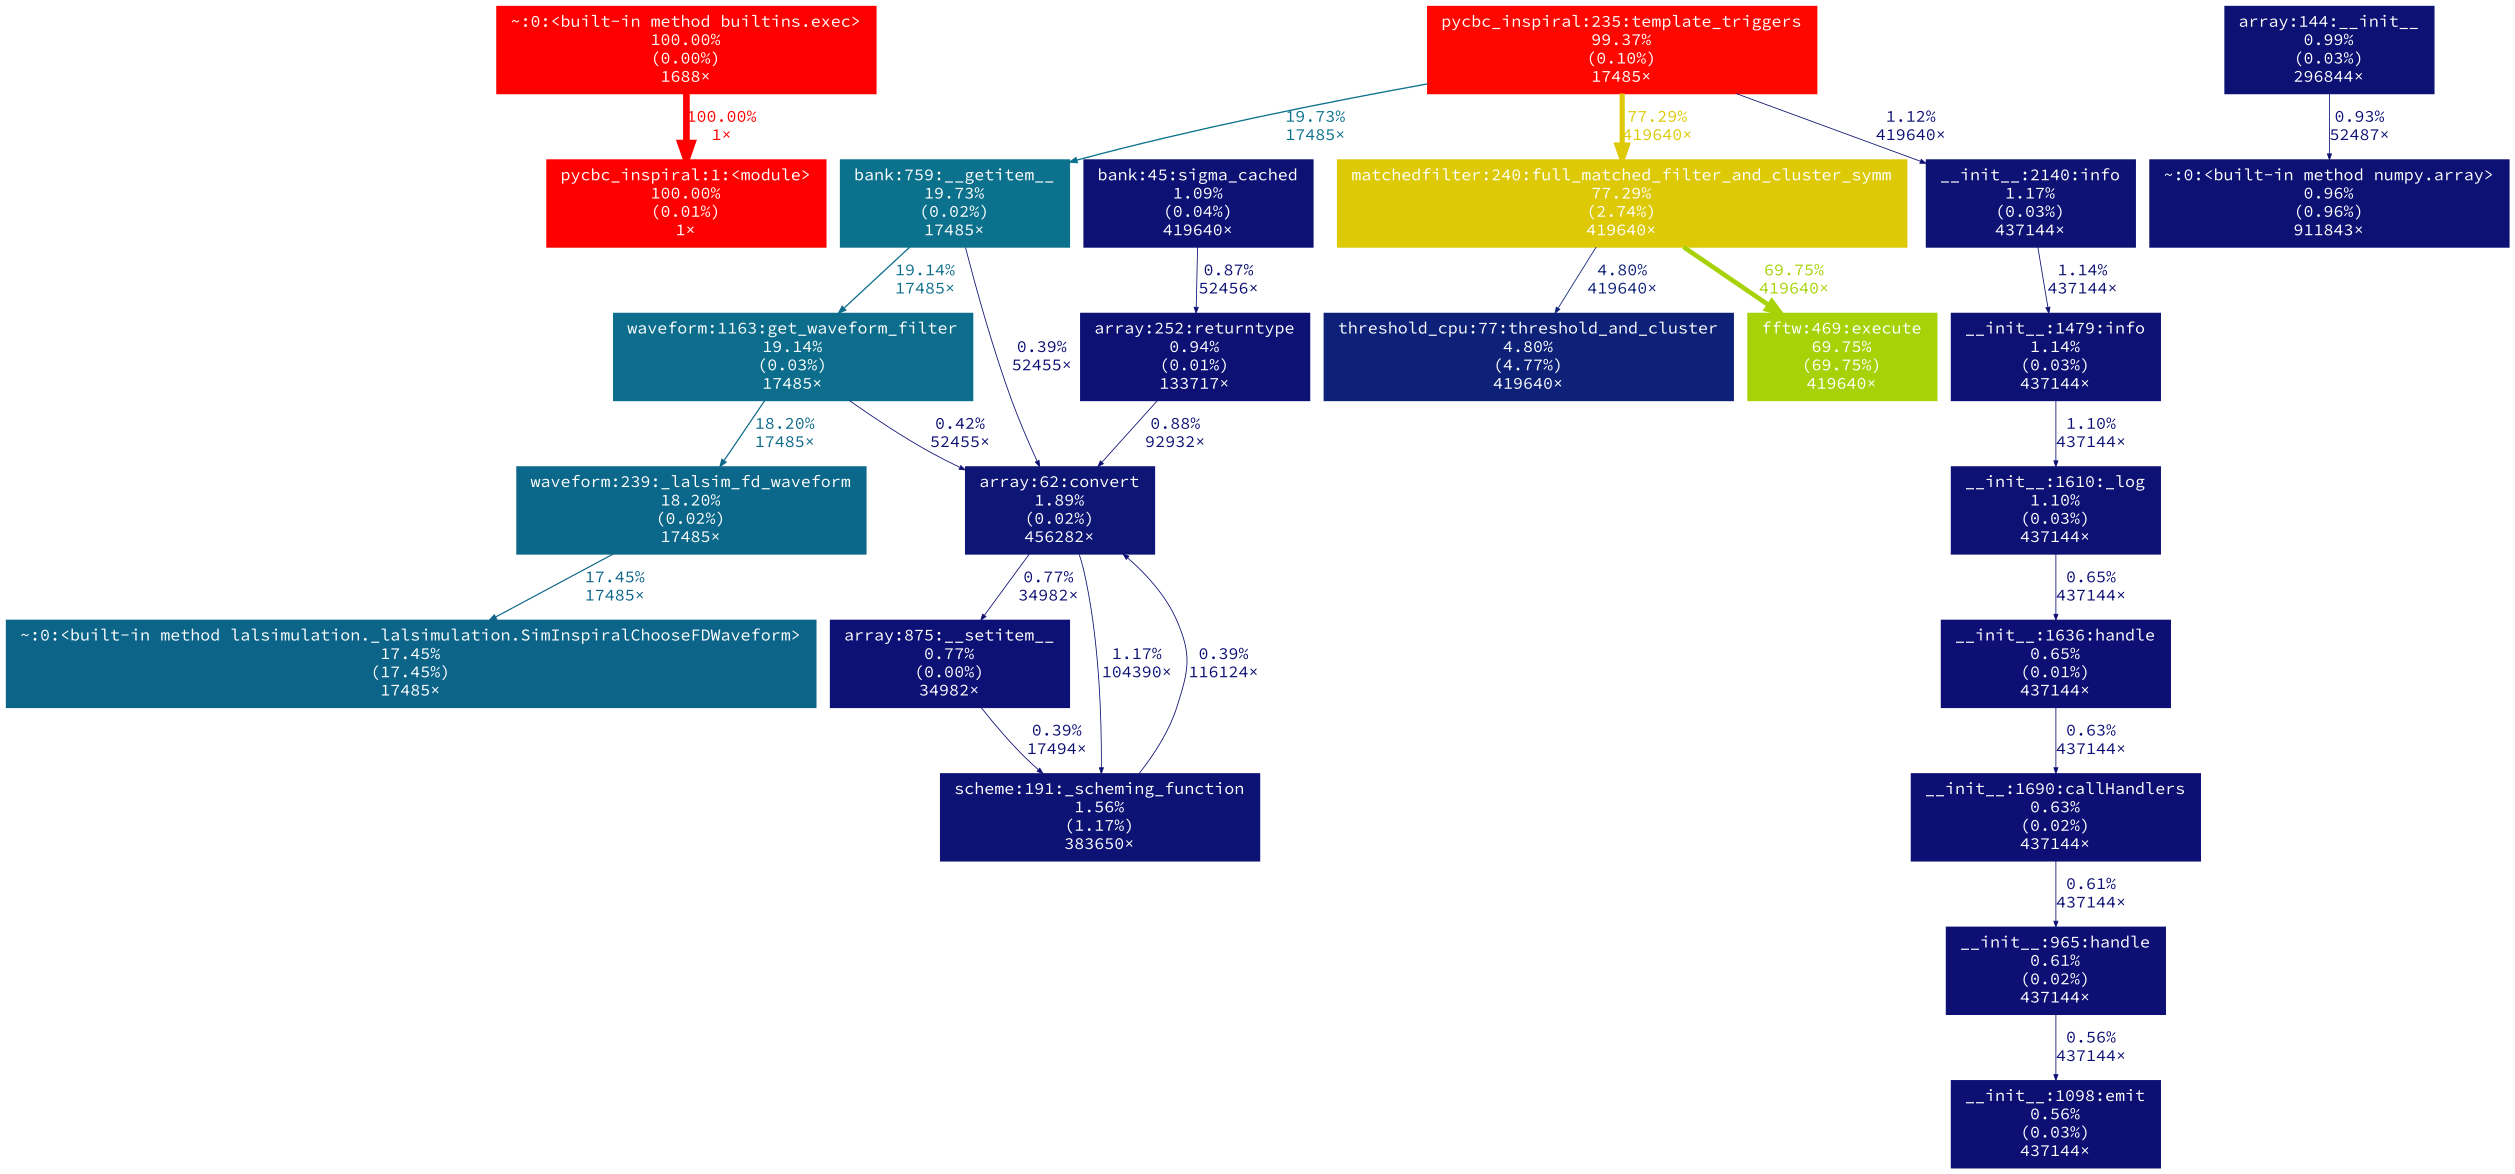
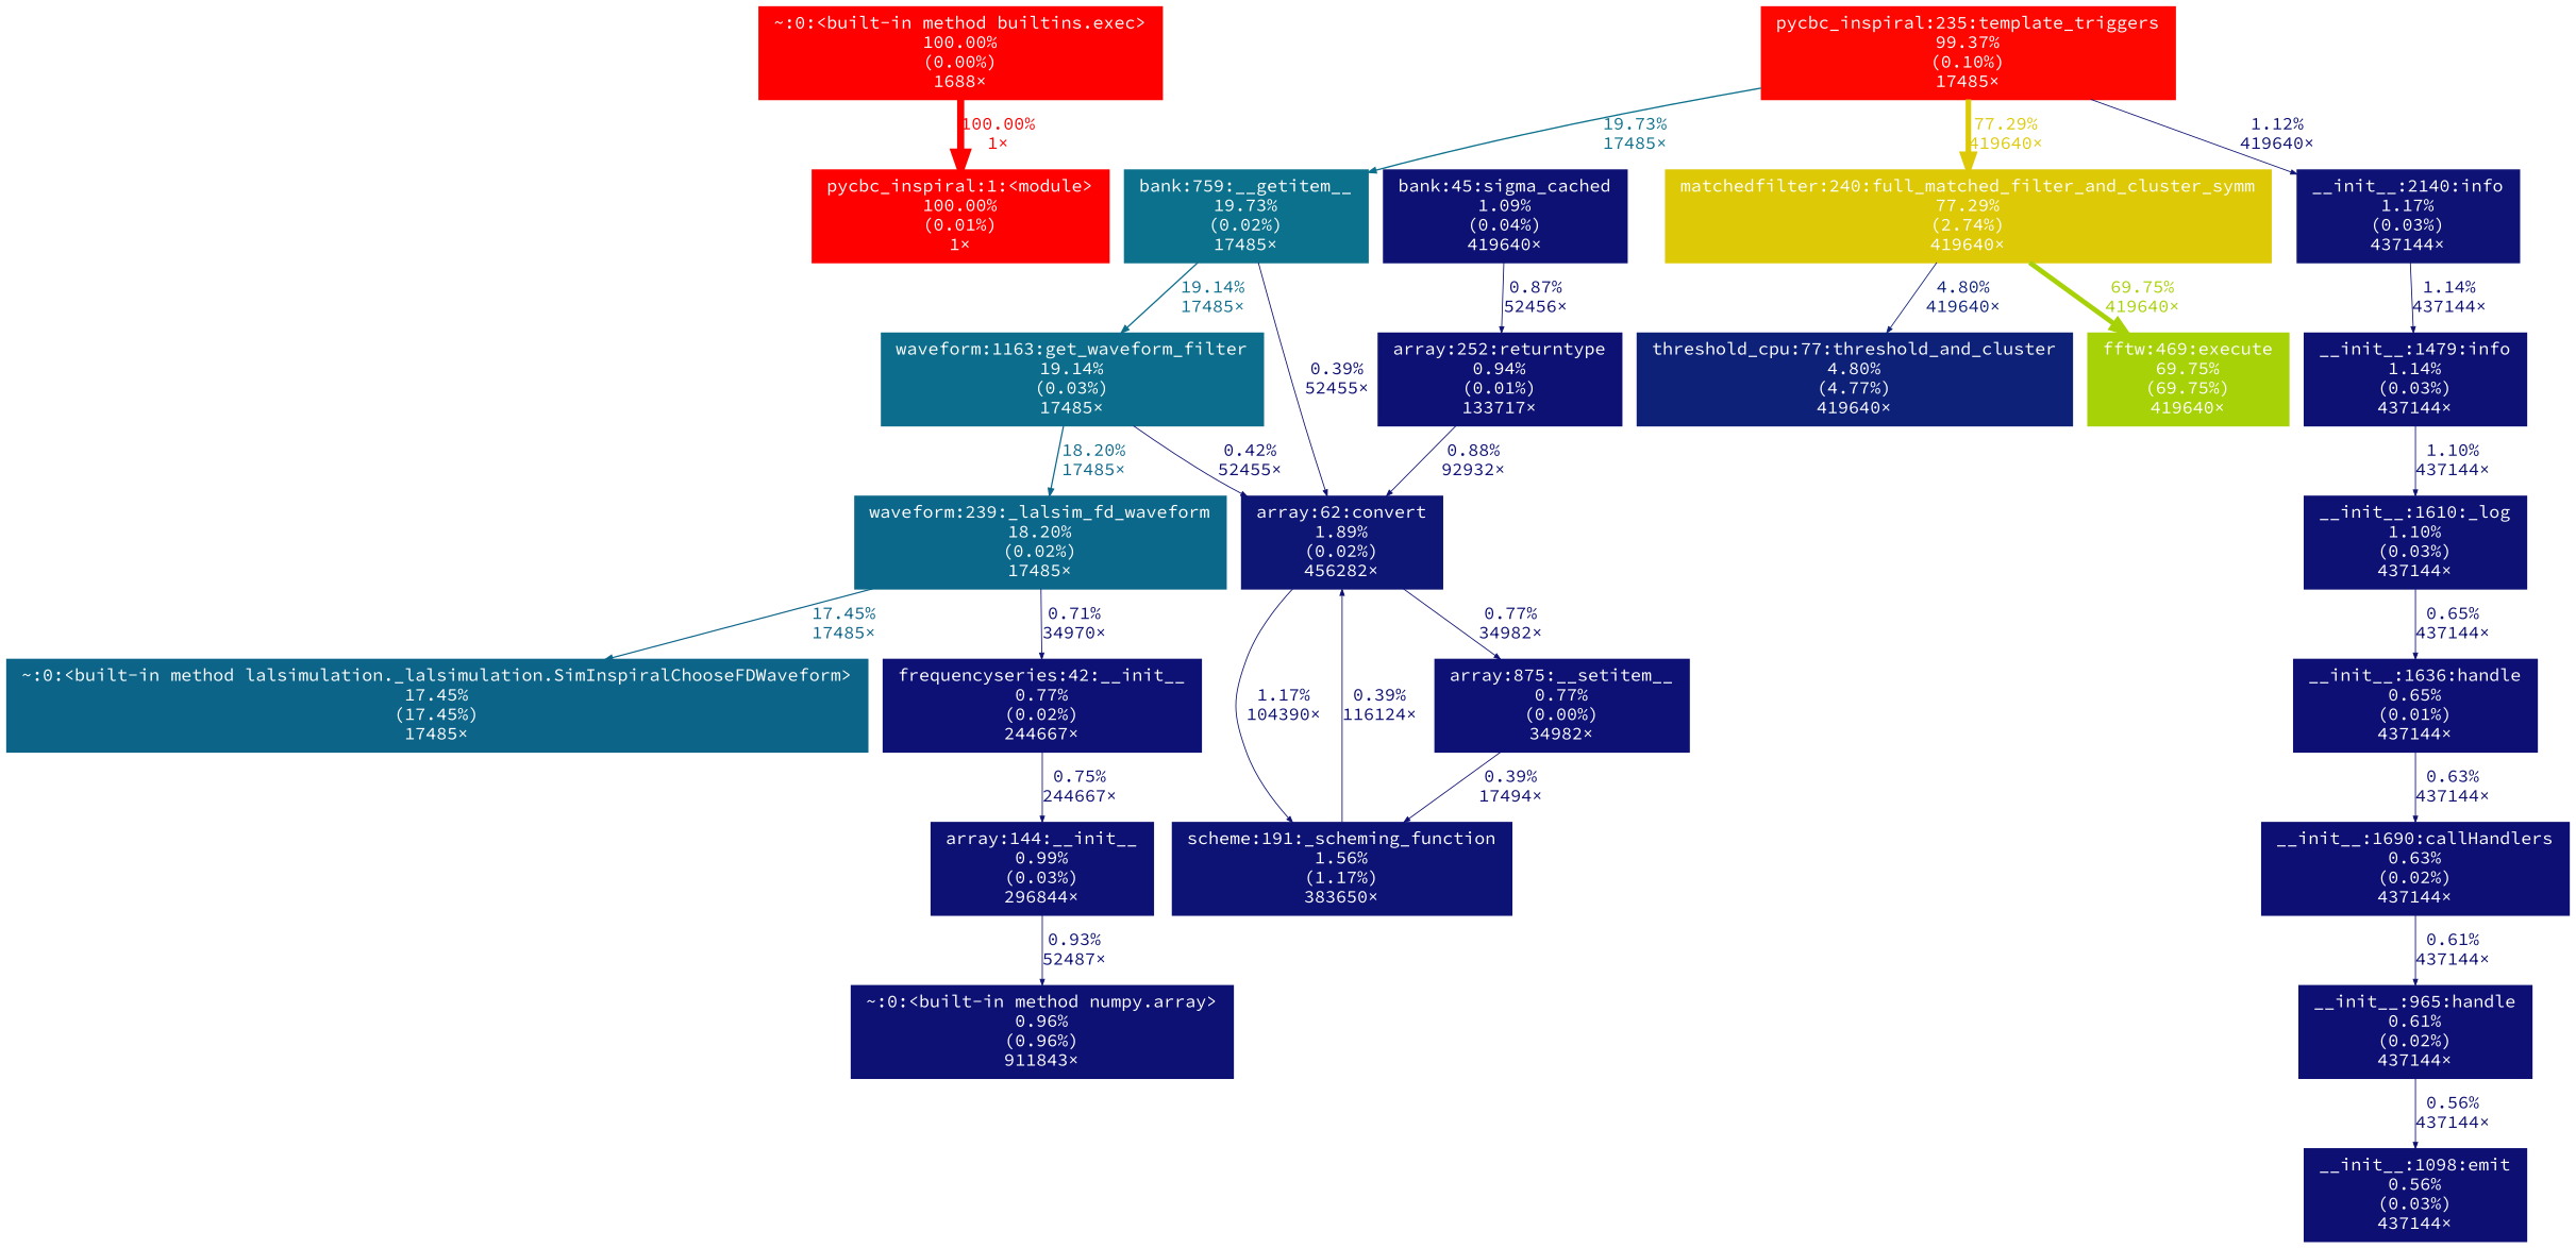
  digraph {
    fontname="Source Code Pro"
    nodesep=0.125
    ranksep=0.25
    node [color="#0d1174" fontcolor="#ffffff" fontname="Source Code Pro" fontsize=10.00 shape=box style=filled]
    edge [arrowsize=0.35 color="#0d1074" fontcolor="#0d1074" fontname="Source Code Pro" fontsize=10.00 labeldistance=0.50 penwidth=0.50]
    n1 [color="#ff0000" height=0 label="pycbc_inspiral:1:<module>\n100.00%\n(0.01%)\n1×" width=0]
    n2 [color="#fe0700" height=0 label="pycbc_inspiral:235:template_triggers\n99.37%\n(0.10%)\n17485×" width=0]
    n3 [color="#0c718c" height=0 label="bank:759:__getitem__\n19.73%\n(0.02%)\n17485×" width=0]
    n4 [color="#ddc905" height=0 label="matchedfilter:240:full_matched_filter_and_cluster_symm\n77.29%\n(2.74%)\n419640×" width=0]
    n5 [color="#0d1274" height=0 label="__init__:2140:info\n1.17%\n(0.03%)\n437144×" width=0]
    n6 [height=0 label="bank:45:sigma_cached\n1.09%\n(0.04%)\n419640×" width=0]
    n7 [height=0 label="array:252:returntype\n0.94%\n(0.01%)\n133717×" width=0]
    n8 [color="#0d1575" height=0 label="array:62:convert\n1.89%\n(0.02%)\n456282×" width=0]
    n9 [color="#0c6e8c" height=0 label="waveform:1163:get_waveform_filter\n19.14%\n(0.03%)\n17485×" width=0]
    n10 [color="#0d2179" height=0 label="threshold_cpu:77:threshold_and_cluster\n4.80%\n(4.77%)\n419640×" width=0]
    n11 [color="#a7d207" height=0 label="fftw:469:execute\n69.75%\n(69.75%)\n419640×" width=0]
    n12 [height=0 label="__init__:1479:info\n1.14%\n(0.03%)\n437144×" width=0]
    n13 [height=0 label="~:0:<built-in method numpy.array>\n0.96%\n(0.96%)\n911843×" width=0]
    n14 [color="#ff0000" height=0 label="~:0:<built-in method builtins.exec>\n100.00%\n(0.00%)\n1688×" width=0]
    n15 [color="#0d0f73" height=0 label="__init__:1098:emit\n0.56%\n(0.03%)\n437144×" width=0]
    n16 [color="#0d1375" height=0 label="scheme:191:_scheming_function\n1.56%\n(1.17%)\n383650×" width=0]
    n17 [color="#0d1074" height=0 label="array:875:__setitem__\n0.77%\n(0.00%)\n34982×" width=0]
    n18 [height=0 label="array:144:__init__\n0.99%\n(0.03%)\n296844×" width=0]
    n19 [color="#0c688a" height=0 label="waveform:239:_lalsim_fd_waveform\n18.20%\n(0.02%)\n17485×" width=0]
+   n20 [color="#0d1074" height=0 label="frequencyseries:42:__init__\n0.77%\n(0.02%)\n244667×" width=0]
    n21 [color="#0c6489" height=0 label="~:0:<built-in method lalsimulation._lalsimulation.SimInspiralChooseFDWaveform>\n17.45%\n(17.45%)\n17485×" width=0]
    n22 [height=0 label="__init__:1610:_log\n1.10%\n(0.03%)\n437144×" width=0]
    n23 [color="#0d0f74" height=0 label="__init__:1636:handle\n0.65%\n(0.01%)\n437144×" width=0]
    n24 [color="#0d0f74" height=0 label="__init__:1690:callHandlers\n0.63%\n(0.02%)\n437144×" width=0]
    n25 [color="#0d0f74" height=0 label="__init__:965:handle\n0.61%\n(0.02%)\n437144×" width=0]
    n2 -> n3 [arrowsize=0.44 color="#0c718c" fontcolor="#0c718c" label="19.73%\n17485×" labeldistance=0.79 penwidth=0.79]
    n2 -> n4 [arrowsize=0.88 color="#ddc905" fontcolor="#ddc905" label="77.29%\n419640×" labeldistance=3.09 penwidth=3.09]
    n2 -> n5 [color="#0d1174" fontcolor="#0d1174" label="1.12%\n419640×"]
    n3 -> n8 [color="#0d0e73" fontcolor="#0d0e73" label="0.39%\n52455×"]
    n3 -> n9 [arrowsize=0.44 color="#0c6e8c" fontcolor="#0c6e8c" label="19.14%\n17485×" labeldistance=0.77 penwidth=0.77]
    n4 -> n10 [color="#0d2179" fontcolor="#0d2179" label="4.80%\n419640×"]
    n4 -> n11 [arrowsize=0.84 color="#a7d207" fontcolor="#a7d207" label="69.75%\n419640×" labeldistance=2.79 penwidth=2.79]
    n5 -> n12 [color="#0d1174" fontcolor="#0d1174" label="1.14%\n437144×"]
    n6 -> n7 [label="0.87%\n52456×"]
    n7 -> n8 [label="0.88%\n92932×"]
    n8 -> n16 [color="#0d1274" fontcolor="#0d1274" label="1.17%\n104390×"]
    n8 -> n17 [label="0.77%\n34982×"]
    n9 -> n8 [color="#0d0e73" fontcolor="#0d0e73" label="0.42%\n52455×"]
    n9 -> n19 [arrowsize=0.43 color="#0c688a" fontcolor="#0c688a" label="18.20%\n17485×" labeldistance=0.73 penwidth=0.73]
    n12 -> n22 [color="#0d1174" fontcolor="#0d1174" label="1.10%\n437144×"]
    n14 -> n1 [arrowsize=1.00 color="#ff0000" fontcolor="#ff0000" label="100.00%\n1×" labeldistance=4.00 penwidth=4.00]
    n16 -> n8 [color="#0d0e73" fontcolor="#0d0e73" label="0.39%\n116124×"]
    n17 -> n16 [color="#0d0e73" fontcolor="#0d0e73" label="0.39%\n17494×"]
    n18 -> n13 [color="#0d1174" fontcolor="#0d1174" label="0.93%\n52487×"]
+   n19 -> n20 [label="0.71%\n34970×"]
    n19 -> n21 [arrowsize=0.42 color="#0c6489" fontcolor="#0c6489" label="17.45%\n17485×" labeldistance=0.70 penwidth=0.70]
+   n20 -> n18 [label="0.75%\n244667×"]
    n22 -> n23 [color="#0d0f74" fontcolor="#0d0f74" label="0.65%\n437144×"]
    n23 -> n24 [color="#0d0f74" fontcolor="#0d0f74" label="0.63%\n437144×"]
    n24 -> n25 [color="#0d0f74" fontcolor="#0d0f74" label="0.61%\n437144×"]
    n25 -> n15 [color="#0d0f73" fontcolor="#0d0f73" label="0.56%\n437144×"]
  }
